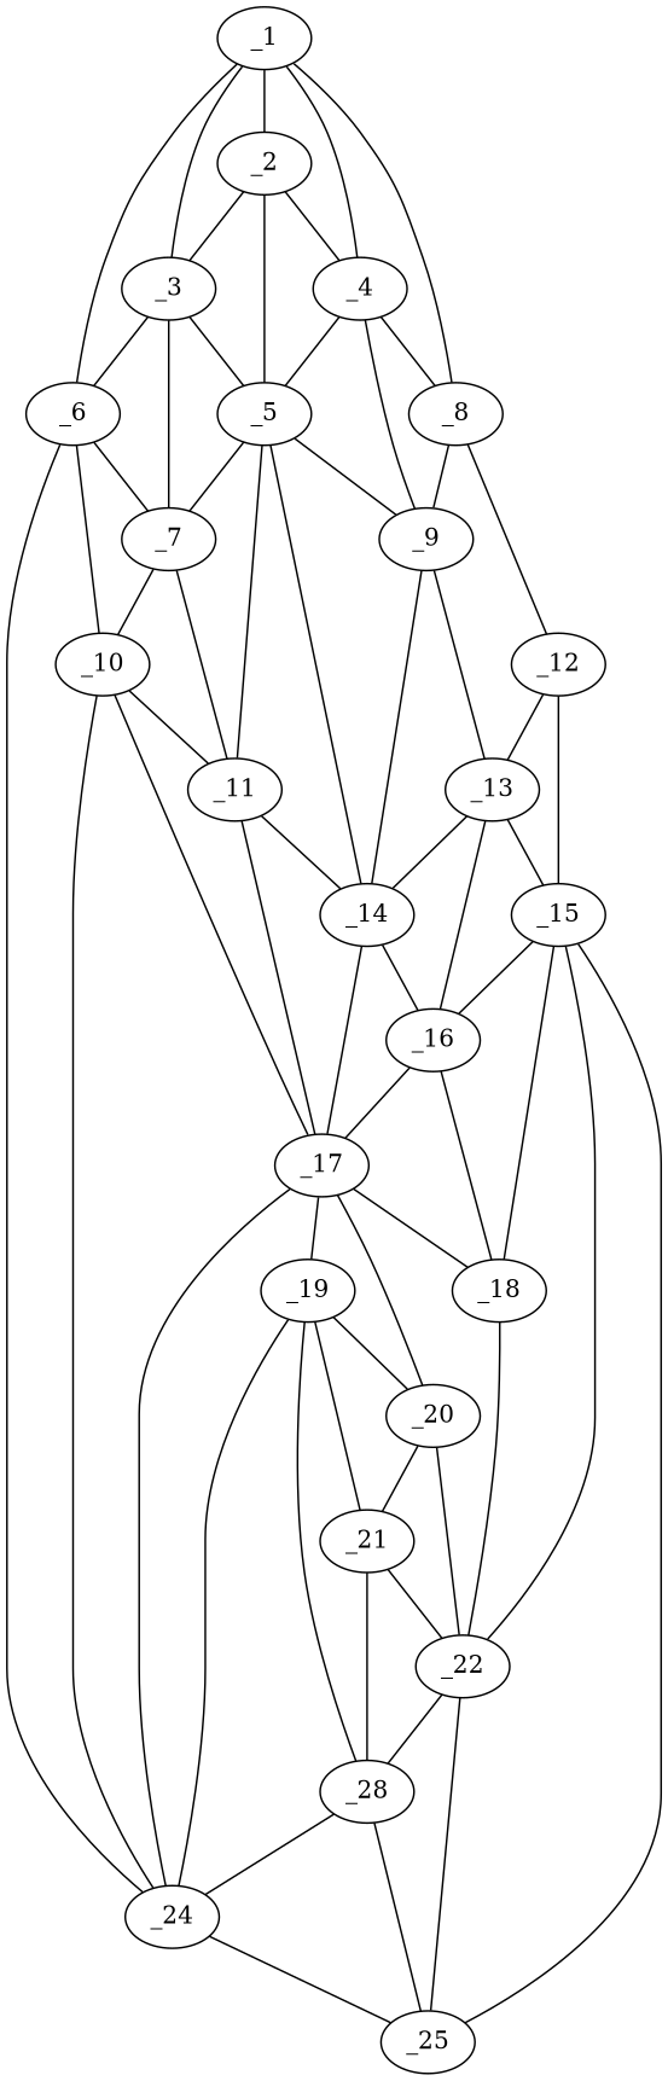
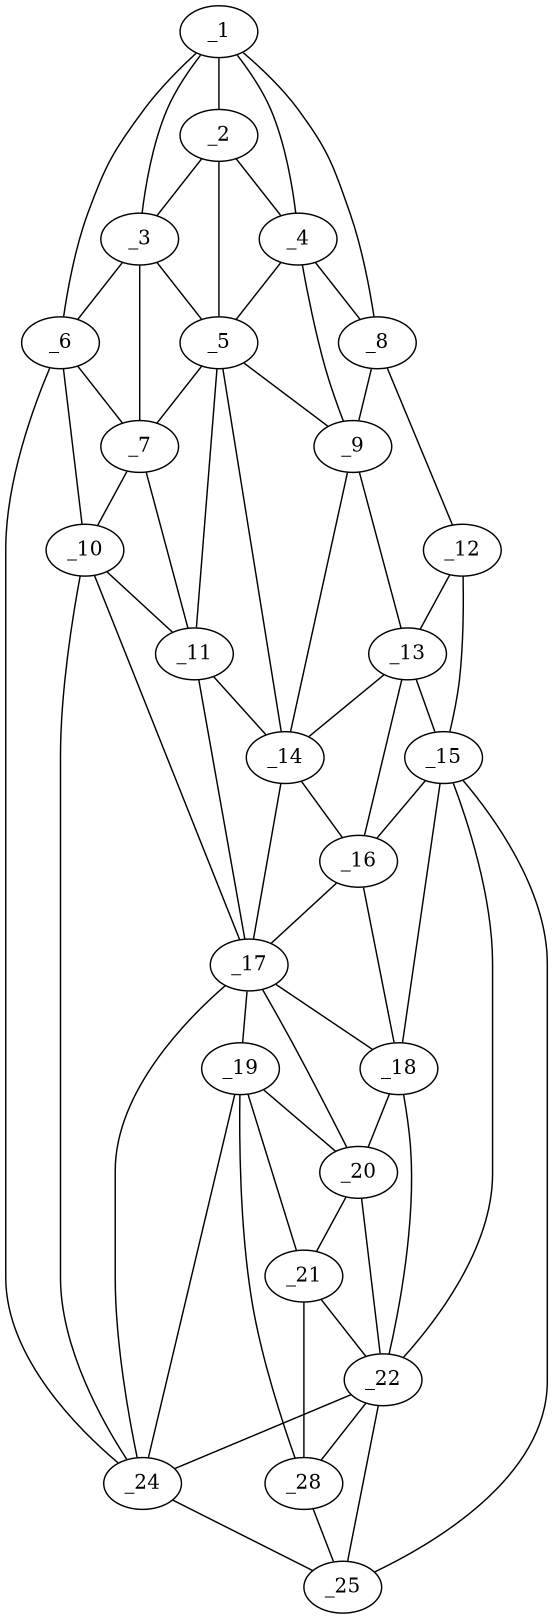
  graph {
    node [x=28 y=70]
    edge [valence=2]
    _1 [x=6 y=76]
    _6 [y=103]
    _2 [x=11 y=71]
    _3 [x=20]
    _4 [x=26 y=46]
    _8 [x=33 y=31]
    _7 [x=31]
    _10 [x=45 y=75]
    _24 [x=117 y=105]
    _5 [y=56]
    _9 [x=36 y=37]
    _12 [x=50 y=25]
    _11 [x=47]
    _17 [x=73 y=59]
    _25 [x=123 y=59]
    _14 [x=54 y=59]
    _13 [x=54 y=35]
    _15 [x=57 y=23]
    _16 [x=66 y=38]
    _18 [x=77 y=38]
    _19 [x=91 y=60]
    _20 [x=93 y=55]
    _22 [x=111 y=53]
    n24 [label=_28 x=114 y=77]
    _21 [x=99 y=58]
    _1 -- _6
    _1 -- _2
    _1 -- _3
    _1 -- _4
    _1 -- _8 [valence=1]
    _6 -- _7
    _6 -- _10
    _6 -- _24 [valence=1]
    _2 -- _3
    _2 -- _4
    _2 -- _5
    _3 -- _6
    _3 -- _7
    _3 -- _5 [valence=1]
    _4 -- _8 [valence=1]
    _4 -- _5
    _4 -- _9
    _8 -- _9 [valence=1]
    _8 -- _12 [valence=1]
    _7 -- _10 [valence=1]
    _7 -- _11
    _10 -- _24
    _10 -- _11 [valence=1]
    _10 -- _17 [valence=1]
    _24 -- _25 [valence=1]
    _5 -- _7
    _5 -- _9
    _5 -- _11
    _5 -- _14
    _9 -- _14 [valence=1]
    _9 -- _13
    _12 -- _13 [valence=1]
    _12 -- _15 [valence=1]
    _11 -- _17
    _11 -- _14
    _17 -- _24
    _17 -- _18
    _17 -- _19
    _17 -- _20
    _14 -- _17 [valence=1]
    _14 -- _16 [valence=1]
    _13 -- _14 [valence=1]
    _13 -- _15 [valence=1]
    _13 -- _16
    _15 -- _25 [valence=1]
    _15 -- _16
    _15 -- _18
    _15 -- _22
    _16 -- _17
    _16 -- _18
+   _18 -- _20
    _18 -- _22 [valence=1]
    _19 -- _24
    _19 -- _20 [valence=1]
    _19 -- n24
    _19 -- _21
    _20 -- _22
    _20 -- _21
    _22 -- _25
    _22 -- n24
-   n24 -- _24 [valence=1]
+   _22 -- _24 [valence=1]
    n24 -- _25 [valence=1]
    _21 -- _22 [valence=1]
    _21 -- n24 [valence=1]
  }
